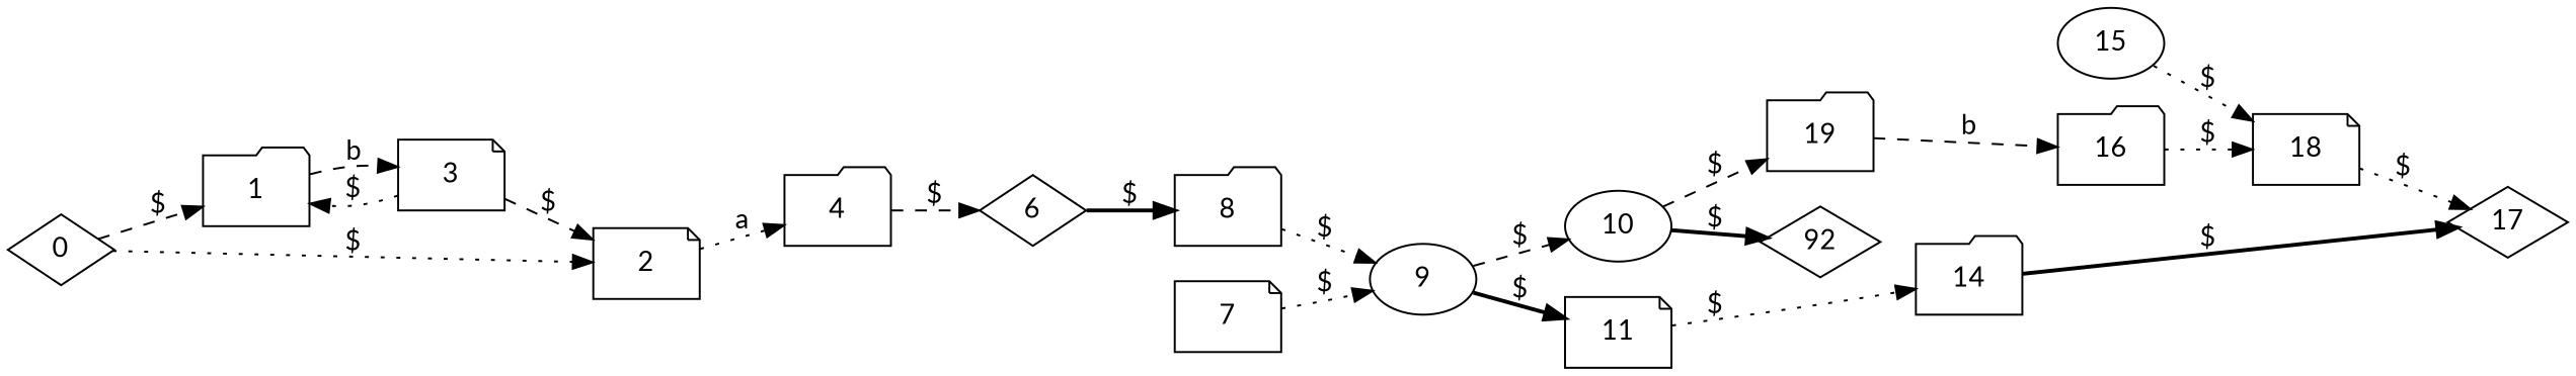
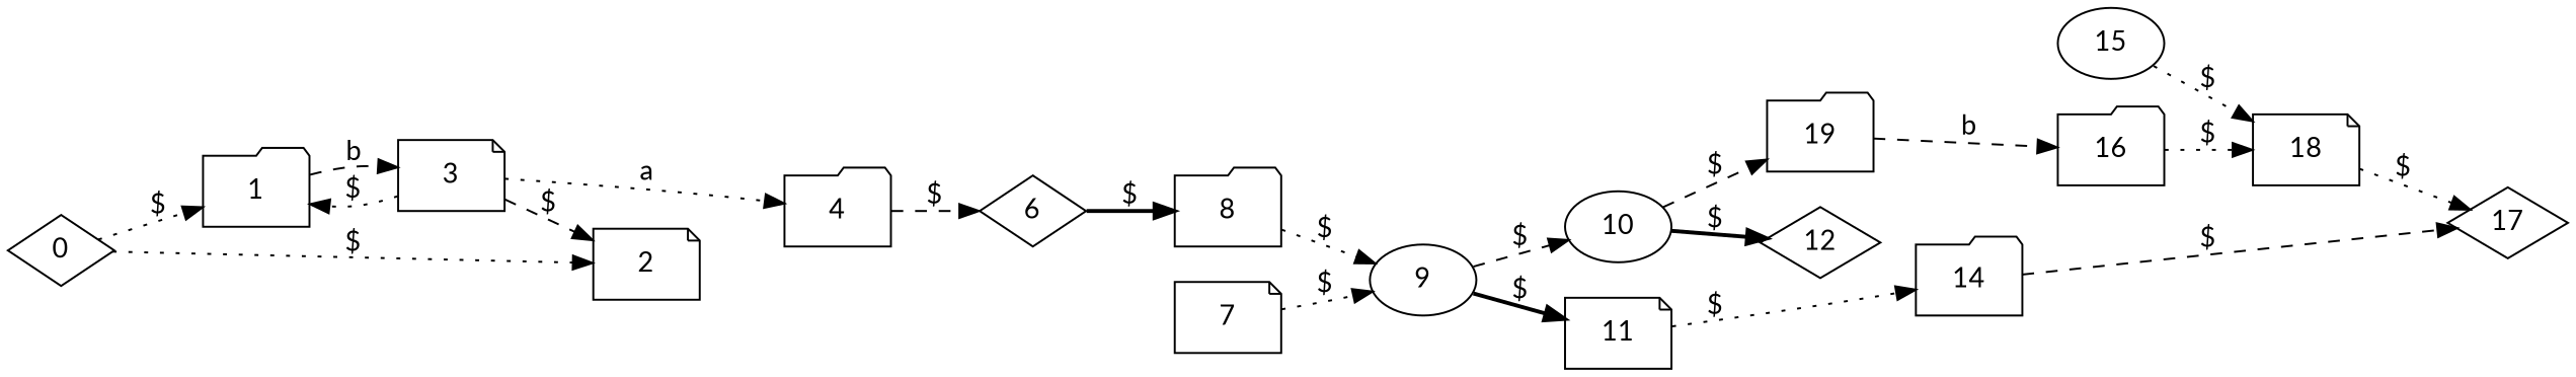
  digraph {
    fontname=Lato
    rankdir=LR
    node [fontname=Lato shape=folder]
    edge [fontname=Lato style=dotted]
    0 [shape=diamond]
    1
    2 [shape=note]
    3 [shape=note]
    4
    6 [shape=diamond]
    8
    7 [shape=note]
    9 [shape=ellipse]
    10 [shape=ellipse]
    11 [shape=note]
-   12 [shape=diamond label=92]
+   12 [shape=diamond]
    n13 [label=19]
    14
    16
    17 [shape=diamond]
    15 [shape=ellipse]
    18 [shape=note]
-   0 -> 1 [label="$" style=dashed]
+   0 -> 1 [label="$"]
    0 -> 2 [label="$"]
    1 -> 3 [label=b style=dashed]
-   2 -> 4 [label=a]
+   3 -> 4 [label=a]
    3 -> 1 [label="$"]
    3 -> 2 [label="$" style=dashed]
    4 -> 6 [label="$" style=dashed]
    6 -> 8 [label="$" style=bold]
    8 -> 9 [label="$"]
    7 -> 9 [label="$"]
    9 -> 10 [label="$" style=dashed]
    9 -> 11 [label="$" style=bold]
    10 -> 12 [label="$" style=bold]
    10 -> n13 [label="$" style=dashed]
    11 -> 14 [label="$"]
    n13 -> 16 [label=b style=dashed]
-   14 -> 17 [label="$" style=bold]
+   14 -> 17 [label="$" style=dashed]
    16 -> 18 [label="$"]
    15 -> 18 [label="$"]
    18 -> 17 [label="$"]
  }
